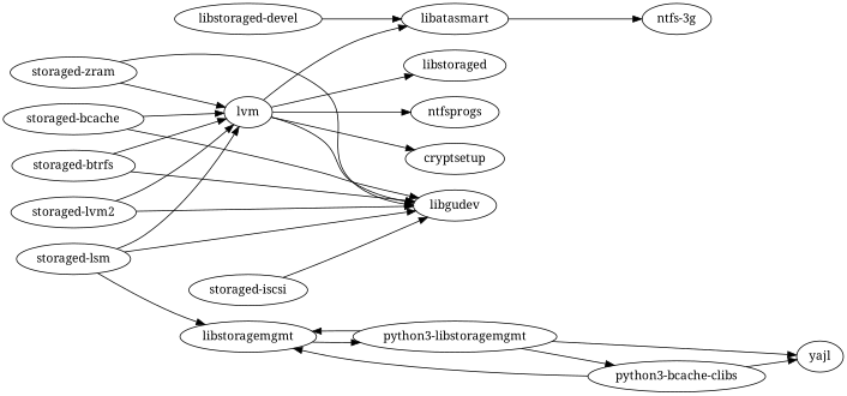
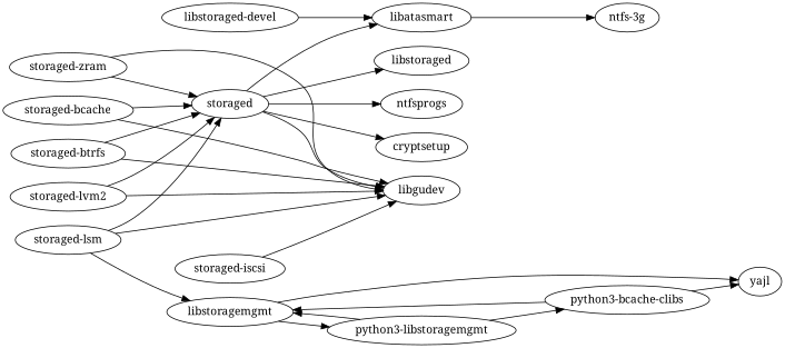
  strict digraph {
    fontname="Noto Serif"
    rankdir=LR
    node [fontname="Noto Serif"]
    edge [fontname="Noto Serif"]
    "libstoraged-devel"
    libatasmart
    libstoragemgmt
    "python3-libstoragemgmt"
    yajl
    n6 [label="python3-bcache-clibs"]
    "storaged-bcache"
    libgudev
-   storaged [label=lvm]
+   storaged
    libstoraged
    ntfsprogs
    cryptsetup
    "ntfs-3g"
    "storaged-btrfs"
    "storaged-iscsi"
    "storaged-lsm"
    "storaged-lvm2"
    "storaged-zram"
    "libstoraged-devel" -> libatasmart
    libatasmart -> "ntfs-3g"
    libstoragemgmt -> "python3-libstoragemgmt"
-   "python3-libstoragemgmt" -> yajl
+   libstoragemgmt -> yajl
    "python3-libstoragemgmt" -> libstoragemgmt
    "python3-libstoragemgmt" -> n6
    n6 -> libstoragemgmt
    n6 -> yajl
    "storaged-bcache" -> libgudev
    "storaged-bcache" -> storaged
    storaged -> libatasmart
    storaged -> libgudev
    storaged -> libstoraged
    storaged -> ntfsprogs
    storaged -> cryptsetup
    "storaged-btrfs" -> libgudev
    "storaged-btrfs" -> storaged
    "storaged-iscsi" -> libgudev
    "storaged-lsm" -> libstoragemgmt
    "storaged-lsm" -> libgudev
    "storaged-lsm" -> storaged
    "storaged-lvm2" -> libgudev
    "storaged-lvm2" -> storaged
    "storaged-zram" -> libgudev
    "storaged-zram" -> storaged
  }
